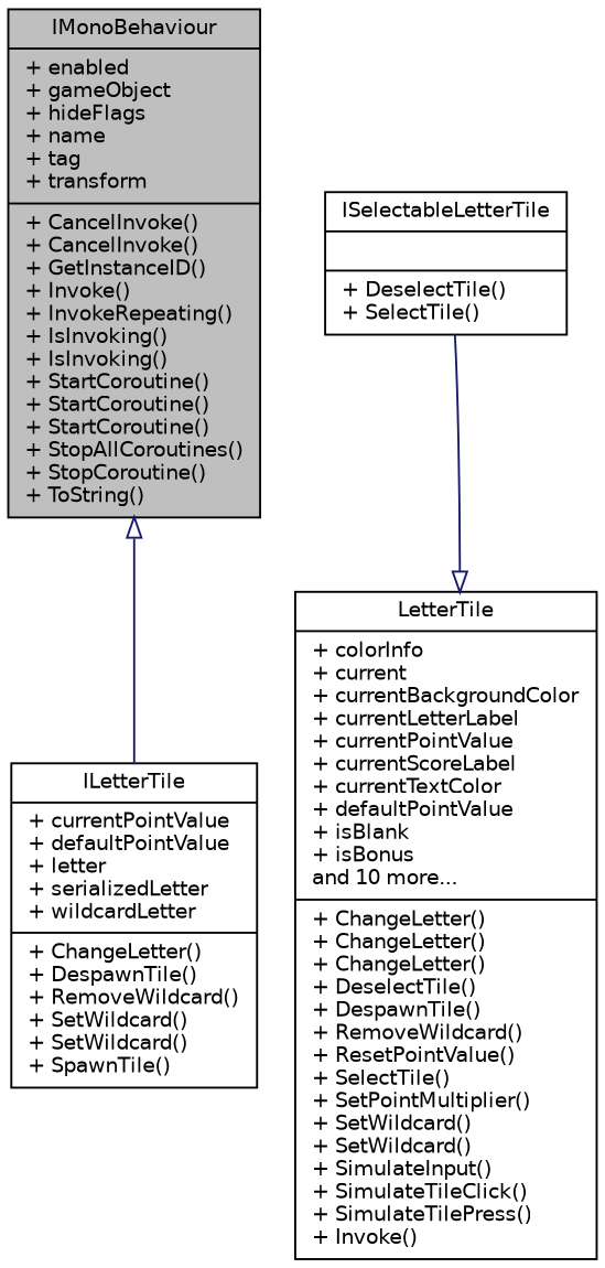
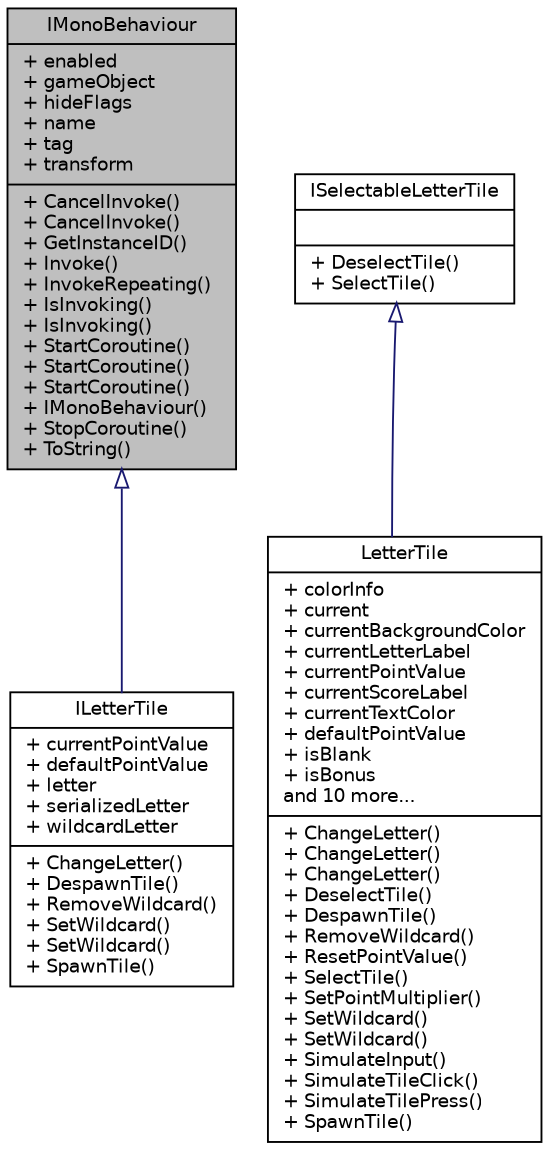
  digraph {
    node [color=black fontname=Helvetica fontsize=10 shape=record]
    edge [arrowtail=onormal color=midnightblue dir=back fontname=Helvetica fontsize=10 labelfontname=Helvetica labelfontsize=10 style=solid]
-   n1 [fillcolor=grey75 fontcolor=black height=0.2 label="{IMonoBehaviour\n|+ enabled\l+ gameObject\l+ hideFlags\l+ name\l+ tag\l+ transform\l|+ CancelInvoke()\l+ CancelInvoke()\l+ GetInstanceID()\l+ Invoke()\l+ InvokeRepeating()\l+ IsInvoking()\l+ IsInvoking()\l+ StartCoroutine()\l+ StartCoroutine()\l+ StartCoroutine()\l+ StopAllCoroutines()\l+ StopCoroutine()\l+ ToString()\l}" style=filled width=0.4]
+   n1 [fillcolor=grey75 fontcolor=black height=0.2 label="{IMonoBehaviour\n|+ enabled\l+ gameObject\l+ hideFlags\l+ name\l+ tag\l+ transform\l|+ CancelInvoke()\l+ CancelInvoke()\l+ GetInstanceID()\l+ Invoke()\l+ InvokeRepeating()\l+ IsInvoking()\l+ IsInvoking()\l+ StartCoroutine()\l+ StartCoroutine()\l+ StartCoroutine()\l+ IMonoBehaviour()\l+ StopCoroutine()\l+ ToString()\l}" style=filled width=0.4]
    n2 [height=0.2 label="{ILetterTile\n|+ currentPointValue\l+ defaultPointValue\l+ letter\l+ serializedLetter\l+ wildcardLetter\l|+ ChangeLetter()\l+ DespawnTile()\l+ RemoveWildcard()\l+ SetWildcard()\l+ SetWildcard()\l+ SpawnTile()\l}" width=0.4]
    n3 [height=0.2 label="{ISelectableLetterTile\n||+ DeselectTile()\l+ SelectTile()\l}" width=0.4]
-   n4 [height=0.2 label="{LetterTile\n|+ colorInfo\l+ current\l+ currentBackgroundColor\l+ currentLetterLabel\l+ currentPointValue\l+ currentScoreLabel\l+ currentTextColor\l+ defaultPointValue\l+ isBlank\l+ isBonus\land 10 more...\l|+ ChangeLetter()\l+ ChangeLetter()\l+ ChangeLetter()\l+ DeselectTile()\l+ DespawnTile()\l+ RemoveWildcard()\l+ ResetPointValue()\l+ SelectTile()\l+ SetPointMultiplier()\l+ SetWildcard()\l+ SetWildcard()\l+ SimulateInput()\l+ SimulateTileClick()\l+ SimulateTilePress()\l+ Invoke()\l}" width=0.4]
+   n4 [height=0.2 label="{LetterTile\n|+ colorInfo\l+ current\l+ currentBackgroundColor\l+ currentLetterLabel\l+ currentPointValue\l+ currentScoreLabel\l+ currentTextColor\l+ defaultPointValue\l+ isBlank\l+ isBonus\land 10 more...\l|+ ChangeLetter()\l+ ChangeLetter()\l+ ChangeLetter()\l+ DeselectTile()\l+ DespawnTile()\l+ RemoveWildcard()\l+ ResetPointValue()\l+ SelectTile()\l+ SetPointMultiplier()\l+ SetWildcard()\l+ SetWildcard()\l+ SimulateInput()\l+ SimulateTileClick()\l+ SimulateTilePress()\l+ SpawnTile()\l}" width=0.4]
    n1 -> n2
-   n4 -> n3
+   n3 -> n4
  }
